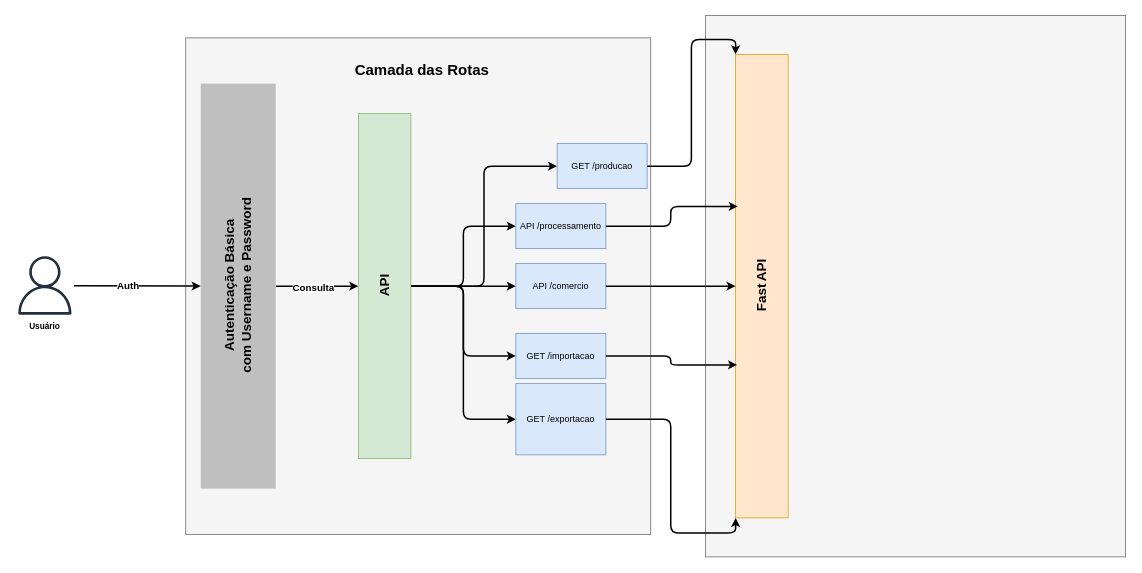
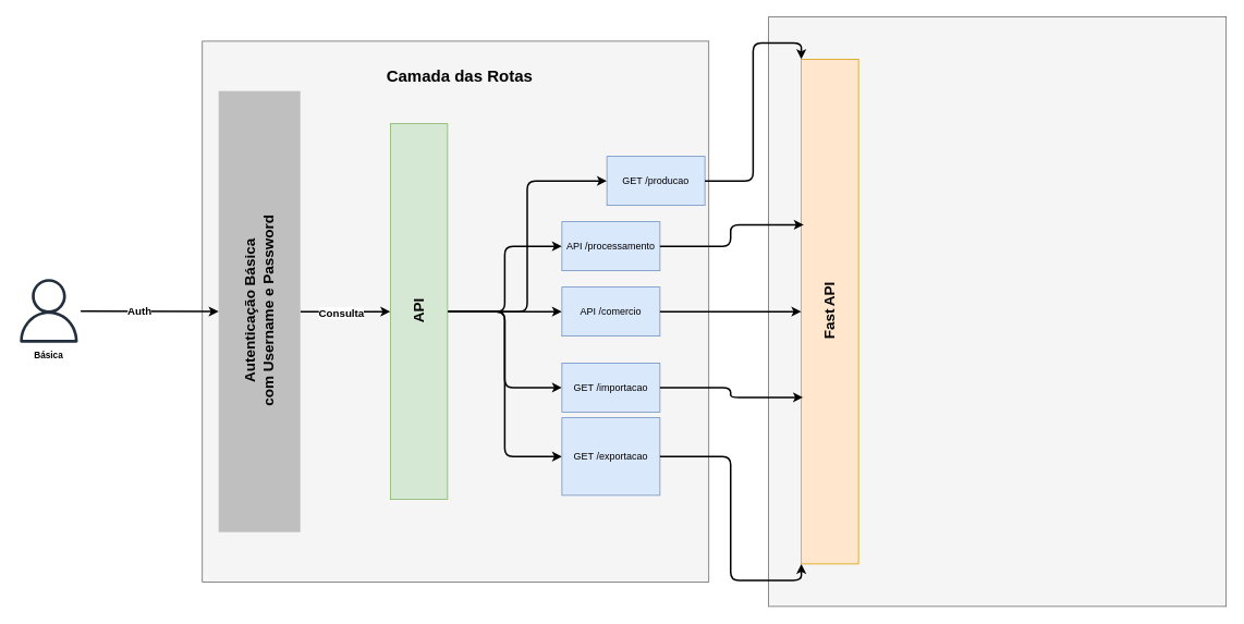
  <mxCell id="0" />
  <mxCell id="1" parent="0" />
  <mxCell id="2" value="" style="rounded=0;whiteSpace=wrap;html=1;fillColor=#f5f5f5;strokeColor=#666666;fontColor=#333333;" vertex="1" parent="1"><mxGeometry x="246.81" y="50" width="620" height="662" as="geometry" /></mxCell>
  <mxCell id="3" value="" style="sketch=0;outlineConnect=0;fontColor=#232F3E;gradientColor=none;fillColor=#232F3D;strokeColor=none;dashed=0;verticalLabelPosition=bottom;verticalAlign=top;align=center;html=1;fontSize=12;fontStyle=0;aspect=fixed;pointerEvents=1;shape=mxgraph.aws4.user;" vertex="1" parent="1"><mxGeometry x="20" y="341" width="78" height="78" as="geometry" /></mxCell>
- <mxCell id="4" value="Usuário" style="text;html=1;align=center;verticalAlign=middle;whiteSpace=wrap;rounded=0;fontStyle=1;fontSize=11;" vertex="1" parent="1"><mxGeometry x="29" y="420" width="60" height="30" as="geometry" /></mxCell>
+ <mxCell id="4" value="Básica" style="text;html=1;align=center;verticalAlign=middle;whiteSpace=wrap;rounded=0;fontStyle=1;fontSize=11;" vertex="1" parent="1"><mxGeometry x="29" y="420" width="60" height="30" as="geometry" /></mxCell>
  <mxCell id="5" style="edgeStyle=orthogonalEdgeStyle;rounded=0;orthogonalLoop=1;jettySize=auto;html=1;entryX=1;entryY=0.5;entryDx=0;entryDy=0;fontSize=11;strokeWidth=2;" edge="1" parent="1" source="7" target="15"><mxGeometry relative="1" as="geometry" /></mxCell>
  <mxCell id="6" value="&lt;font style=&quot;font-size: 13px;&quot;&gt;Consulta&lt;/font&gt;" style="edgeLabel;html=1;align=center;verticalAlign=middle;resizable=0;points=[];fontStyle=1" vertex="1" connectable="0" parent="5"><mxGeometry x="-0.101" y="-1" relative="1" as="geometry"><mxPoint as="offset" /></mxGeometry></mxCell>
  <mxCell id="7" value="" style="rounded=0;whiteSpace=wrap;html=1;fillColor=#BFBFBF;strokeColor=none;fontColor=#333333;fillStyle=auto;" vertex="1" parent="1"><mxGeometry x="266.81" y="111" width="100" height="540" as="geometry" /></mxCell>
  <mxCell id="8" value="" style="endArrow=classic;html=1;rounded=0;strokeWidth=2;entryX=0;entryY=0.5;entryDx=0;entryDy=0;" edge="1" parent="1" target="7"><mxGeometry width="50" height="50" relative="1" as="geometry"><mxPoint x="98" y="380.5" as="sourcePoint" /><mxPoint x="240" y="381" as="targetPoint" /></mxGeometry></mxCell>
  <mxCell id="9" value="Auth" style="edgeLabel;html=1;align=center;verticalAlign=middle;resizable=0;points=[];fontSize=13;fontStyle=1" vertex="1" connectable="0" parent="8"><mxGeometry x="-0.12" relative="1" as="geometry"><mxPoint x="-2" y="-1" as="offset" /></mxGeometry></mxCell>
  <mxCell id="10" style="edgeStyle=orthogonalEdgeStyle;rounded=1;orthogonalLoop=1;jettySize=auto;html=1;strokeWidth=2;curved=0;" edge="1" parent="1" source="15" target="17"><mxGeometry relative="1" as="geometry" /></mxCell>
  <mxCell id="11" style="edgeStyle=orthogonalEdgeStyle;rounded=1;orthogonalLoop=1;jettySize=auto;html=1;entryX=0;entryY=0.5;entryDx=0;entryDy=0;strokeWidth=2;curved=0;" edge="1" parent="1" source="15" target="18"><mxGeometry relative="1" as="geometry" /></mxCell>
  <mxCell id="12" style="edgeStyle=orthogonalEdgeStyle;rounded=1;orthogonalLoop=1;jettySize=auto;html=1;exitX=0;exitY=0.5;exitDx=0;exitDy=0;strokeWidth=2;curved=0;" edge="1" parent="1" source="15" target="19"><mxGeometry relative="1" as="geometry" /></mxCell>
  <mxCell id="13" style="edgeStyle=orthogonalEdgeStyle;rounded=1;orthogonalLoop=1;jettySize=auto;html=1;strokeWidth=2;curved=0;" edge="1" parent="1" source="15" target="20"><mxGeometry relative="1" as="geometry" /></mxCell>
  <mxCell id="14" style="edgeStyle=orthogonalEdgeStyle;rounded=1;orthogonalLoop=1;jettySize=auto;html=1;strokeWidth=2;curved=0;" edge="1" parent="1" source="15" target="21"><mxGeometry relative="1" as="geometry" /></mxCell>
  <mxCell id="15" value="&lt;h2&gt;&lt;br&gt;&lt;/h2&gt;" style="rounded=0;whiteSpace=wrap;html=1;fillColor=#d5e8d4;strokeColor=#82b366;direction=west;" vertex="1" parent="1"><mxGeometry x="477" y="151" width="70" height="460" as="geometry" /></mxCell>
  <mxCell id="16" value="&lt;h2&gt;API&lt;/h2&gt;" style="text;html=1;align=center;verticalAlign=middle;whiteSpace=wrap;rounded=0;rotation=270;" vertex="1" parent="1"><mxGeometry x="482" y="365" width="60" height="30" as="geometry" /></mxCell>
  <mxCell id="17" value="GET /producao" style="rounded=0;whiteSpace=wrap;html=1;fillColor=#dae8fc;strokeColor=#6c8ebf;" vertex="1" parent="1"><mxGeometry x="742" y="191" width="120" height="60" as="geometry" /></mxCell>
  <mxCell id="18" value="API /processamento" style="rounded=0;whiteSpace=wrap;html=1;fillColor=#dae8fc;strokeColor=#6c8ebf;" vertex="1" parent="1"><mxGeometry x="687" y="271" width="120" height="60" as="geometry" /></mxCell>
  <mxCell id="19" value="API /comercio" style="rounded=0;whiteSpace=wrap;html=1;fillColor=#dae8fc;strokeColor=#6c8ebf;" vertex="1" parent="1"><mxGeometry x="687" y="351" width="120" height="60" as="geometry" /></mxCell>
  <mxCell id="20" value="GET /importacao" style="rounded=0;whiteSpace=wrap;html=1;fillColor=#dae8fc;strokeColor=#6c8ebf;" vertex="1" parent="1"><mxGeometry x="687" y="444" width="120" height="60" as="geometry" /></mxCell>
  <mxCell id="21" value="GET /exportacao" style="rounded=0;whiteSpace=wrap;html=1;fillColor=#dae8fc;strokeColor=#6c8ebf;" vertex="1" parent="1"><mxGeometry x="687" y="511" width="120" height="95" as="geometry" /></mxCell>
  <mxCell id="22" value="&lt;h2&gt;Autenticação Básica&lt;br&gt;com Username e Password&lt;/h2&gt;" style="text;html=1;align=center;verticalAlign=middle;whiteSpace=wrap;rounded=0;rotation=270;fontSize=12;fontStyle=1;fontFamily=Helvetica;" vertex="1" parent="1"><mxGeometry x="180" y="361.78" width="273.63" height="36.44" as="geometry" /></mxCell>
  <mxCell id="23" value="&lt;h1&gt;&lt;font style=&quot;font-size: 20px;&quot;&gt;Camada das Rotas&lt;/font&gt;&lt;/h1&gt;" style="text;html=1;align=center;verticalAlign=middle;whiteSpace=wrap;rounded=0;" vertex="1" parent="1"><mxGeometry x="467.77" y="77" width="188.09" height="30" as="geometry" /></mxCell>
  <mxCell id="24" value="" style="rounded=0;whiteSpace=wrap;html=1;fillColor=#f5f5f5;fontColor=#333333;strokeColor=#666666;" vertex="1" parent="1"><mxGeometry x="940" y="20" width="560" height="722" as="geometry" /></mxCell>
  <mxCell id="25" value="&lt;h2&gt;&lt;br&gt;&lt;/h2&gt;" style="rounded=0;whiteSpace=wrap;html=1;fillColor=#ffe6cc;strokeColor=#d79b00;direction=west;" vertex="1" parent="1"><mxGeometry x="980" y="72" width="70" height="618" as="geometry" /></mxCell>
  <mxCell id="26" value="&lt;h2&gt;Fast&lt;span style=&quot;white-space: pre;&quot;&gt;&#09;&lt;/span&gt;API&lt;/h2&gt;" style="text;html=1;align=center;verticalAlign=middle;whiteSpace=wrap;rounded=0;rotation=270;" vertex="1" parent="1"><mxGeometry x="985" y="365" width="60" height="30" as="geometry" /></mxCell>
  <mxCell id="27" style="edgeStyle=orthogonalEdgeStyle;rounded=1;orthogonalLoop=1;jettySize=auto;html=1;entryX=0.957;entryY=0.672;entryDx=0;entryDy=0;entryPerimeter=0;strokeWidth=2;curved=0;flowAnimation=0;shadow=0;jumpStyle=none;" edge="1" parent="1" source="18" target="25"><mxGeometry relative="1" as="geometry" /></mxCell>
  <mxCell id="28" style="edgeStyle=orthogonalEdgeStyle;rounded=1;orthogonalLoop=1;jettySize=auto;html=1;entryX=1;entryY=1;entryDx=0;entryDy=0;strokeWidth=2;curved=0;flowAnimation=0;shadow=0;jumpStyle=none;" edge="1" parent="1" source="17" target="25"><mxGeometry relative="1" as="geometry" /></mxCell>
  <mxCell id="29" style="edgeStyle=orthogonalEdgeStyle;rounded=1;orthogonalLoop=1;jettySize=auto;html=1;entryX=1;entryY=0;entryDx=0;entryDy=0;strokeWidth=2;curved=0;flowAnimation=0;shadow=0;jumpStyle=none;" edge="1" parent="1" source="21" target="25"><mxGeometry relative="1" as="geometry" /></mxCell>
  <mxCell id="30" style="edgeStyle=orthogonalEdgeStyle;rounded=1;orthogonalLoop=1;jettySize=auto;html=1;entryX=1;entryY=0.5;entryDx=0;entryDy=0;strokeWidth=2;curved=0;flowAnimation=0;shadow=0;jumpStyle=none;" edge="1" parent="1" source="19" target="25"><mxGeometry relative="1" as="geometry" /></mxCell>
  <mxCell id="31" style="edgeStyle=orthogonalEdgeStyle;rounded=1;orthogonalLoop=1;jettySize=auto;html=1;entryX=0.971;entryY=0.33;entryDx=0;entryDy=0;entryPerimeter=0;strokeWidth=2;curved=0;flowAnimation=0;shadow=0;jumpStyle=none;" edge="1" parent="1" source="20" target="25"><mxGeometry relative="1" as="geometry" /></mxCell>
